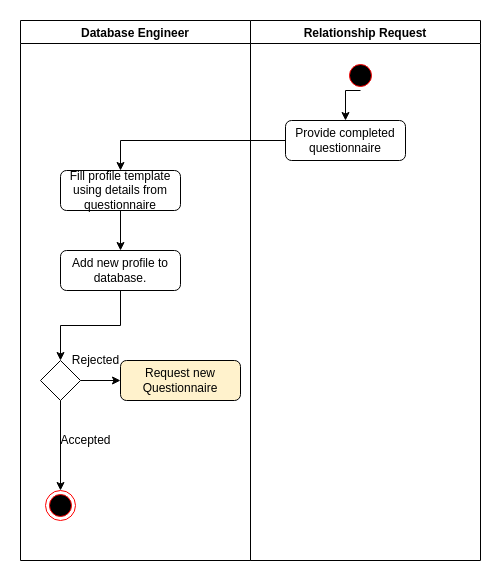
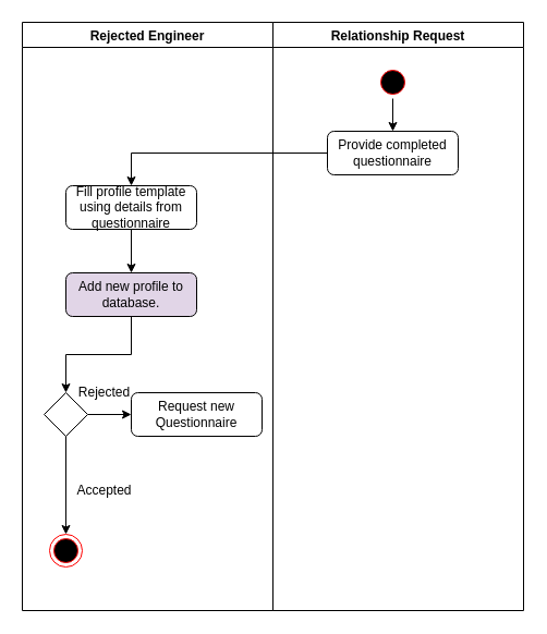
  <mxCell id="0" />
  <mxCell id="1" parent="0" />
  <mxCell id="2" value="" style="edgeStyle=orthogonalEdgeStyle;rounded=0;orthogonalLoop=1;jettySize=auto;html=1;endArrow=classic;endFill=1;" edge="1" parent="1" source="4" target="8"><mxGeometry relative="1" as="geometry" /></mxCell>
  <mxCell id="3" value="Relationship Request" style="swimlane;" vertex="1" parent="1"><mxGeometry x="250" y="20" width="230" height="540" as="geometry" /></mxCell>
- <mxCell id="4" value="Provide completed questionnaire" style="rounded=1;whiteSpace=wrap;html=1;fontSize=12;glass=0;strokeWidth=1;shadow=0;" vertex="1" parent="3"><mxGeometry x="35" y="100" width="120" height="40" as="geometry" /></mxCell>
+ <mxCell id="4" value="Provide completed questionnaire" style="rounded=1;whiteSpace=wrap;html=1;fontSize=12;glass=0;strokeWidth=1;shadow=0;" vertex="1" parent="3"><mxGeometry x="50" y="100" width="120" height="40" as="geometry" /></mxCell>
  <mxCell id="5" value="" style="ellipse;html=1;shape=startState;fillColor=#000000;strokeColor=#ff0000;" vertex="1" parent="3"><mxGeometry x="95" y="40" width="30" height="30" as="geometry" /></mxCell>
  <mxCell id="6" style="edgeStyle=orthogonalEdgeStyle;rounded=0;orthogonalLoop=1;jettySize=auto;html=1;exitX=0.5;exitY=1;exitDx=0;exitDy=0;entryX=0.5;entryY=0;entryDx=0;entryDy=0;strokeColor=#000000;" edge="1" parent="3" source="5" target="4"><mxGeometry relative="1" as="geometry" /></mxCell>
- <mxCell id="7" value="Database Engineer" style="swimlane;" vertex="1" parent="1"><mxGeometry x="20" y="20" width="230" height="540" as="geometry" /></mxCell>
+ <mxCell id="7" value="Rejected Engineer" style="swimlane;" vertex="1" parent="1"><mxGeometry x="20" y="20" width="230" height="540" as="geometry" /></mxCell>
  <mxCell id="8" value="Fill profile template using details from questionnaire" style="rounded=1;whiteSpace=wrap;html=1;fontSize=12;glass=0;strokeWidth=1;shadow=0;" vertex="1" parent="7"><mxGeometry x="40" y="150" width="120" height="40" as="geometry" /></mxCell>
  <mxCell id="9" style="edgeStyle=orthogonalEdgeStyle;rounded=0;orthogonalLoop=1;jettySize=auto;html=1;exitX=0.5;exitY=1;exitDx=0;exitDy=0;entryX=0.5;entryY=0;entryDx=0;entryDy=0;strokeColor=#000000;" edge="1" parent="7" source="10" target="13"><mxGeometry relative="1" as="geometry" /></mxCell>
- <mxCell id="10" value="Add new profile to database." style="rounded=1;whiteSpace=wrap;html=1;fontSize=12;glass=0;strokeWidth=1;shadow=0;" vertex="1" parent="7"><mxGeometry x="40" y="230" width="120" height="40" as="geometry" /></mxCell>
+ <mxCell id="10" value="Add new profile to database." style="rounded=1;whiteSpace=wrap;html=1;fontSize=12;glass=0;strokeWidth=1;shadow=0;fillColor=#e1d5e7;" vertex="1" parent="7"><mxGeometry x="40" y="230" width="120" height="40" as="geometry" /></mxCell>
  <mxCell id="11" value="" style="edgeStyle=orthogonalEdgeStyle;rounded=0;orthogonalLoop=1;jettySize=auto;html=1;endArrow=classic;endFill=1;" edge="1" parent="7" source="8" target="10"><mxGeometry relative="1" as="geometry" /></mxCell>
  <mxCell id="12" value="" style="edgeStyle=orthogonalEdgeStyle;rounded=0;orthogonalLoop=1;jettySize=auto;html=1;strokeColor=#000000;" edge="1" parent="7" source="13" target="14"><mxGeometry relative="1" as="geometry" /></mxCell>
  <mxCell id="13" value="" style="rhombus;whiteSpace=wrap;html=1;" vertex="1" parent="7"><mxGeometry x="20" y="340" width="40" height="40" as="geometry" /></mxCell>
- <mxCell id="14" value="Request new Questionnaire" style="rounded=1;whiteSpace=wrap;html=1;fontSize=12;glass=0;strokeWidth=1;shadow=0;fillColor=#fff2cc;" vertex="1" parent="7"><mxGeometry x="100" y="340" width="120" height="40" as="geometry" /></mxCell>
+ <mxCell id="14" value="Request new Questionnaire" style="rounded=1;whiteSpace=wrap;html=1;fontSize=12;glass=0;strokeWidth=1;shadow=0;" vertex="1" parent="7"><mxGeometry x="100" y="340" width="120" height="40" as="geometry" /></mxCell>
  <mxCell id="15" value="" style="ellipse;html=1;shape=endState;fillColor=#000000;strokeColor=#ff0000;" vertex="1" parent="7"><mxGeometry x="25" y="470" width="30" height="30" as="geometry" /></mxCell>
  <mxCell id="16" style="edgeStyle=orthogonalEdgeStyle;rounded=0;orthogonalLoop=1;jettySize=auto;html=1;exitX=0.5;exitY=1;exitDx=0;exitDy=0;entryX=0.5;entryY=0;entryDx=0;entryDy=0;strokeColor=#000000;" edge="1" parent="7" source="13" target="15"><mxGeometry relative="1" as="geometry" /></mxCell>
- <mxCell id="17" value="Accepted" style="text;html=1;align=center;verticalAlign=middle;resizable=0;points=[];autosize=1;" vertex="1" parent="7"><mxGeometry x="30" y="410" width="70" height="20" as="geometry" /></mxCell>
+ <mxCell id="17" value="Accepted" style="text;html=1;align=center;verticalAlign=middle;resizable=0;points=[];autosize=1;" vertex="1" parent="7"><mxGeometry x="40" y="420" width="70" height="20" as="geometry" /></mxCell>
  <mxCell id="18" value="Rejected" style="text;html=1;align=center;verticalAlign=middle;resizable=0;points=[];autosize=1;" vertex="1" parent="7"><mxGeometry x="45" y="330" width="60" height="20" as="geometry" /></mxCell>
